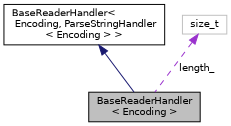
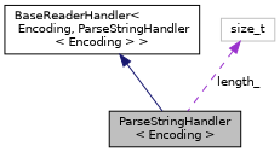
  digraph {
    node [color=black fillcolor=white fontname=Helvetica fontsize=10 shape=record style=filled]
    edge [dir=back fontname=Helvetica fontsize=10 labelfontname=Helvetica labelfontsize=10]
-   n1 [fillcolor=grey75 fontcolor=black height=0.2 label="BaseReaderHandler\l\< Encoding \>" width=0.4]
+   n1 [fillcolor=grey75 fontcolor=black height=0.2 label="ParseStringHandler\l\< Encoding \>" width=0.4]
    n2 [height=0.2 label="BaseReaderHandler\<\l Encoding, ParseStringHandler\l\< Encoding \> \>" width=0.4]
    n3 [color=grey75 height=0.2 label=size_t width=0.4]
    n2 -> n1 [color=midnightblue style=solid]
    n3 -> n1 [color=darkorchid3 label=" length_" style=dashed]
  }
